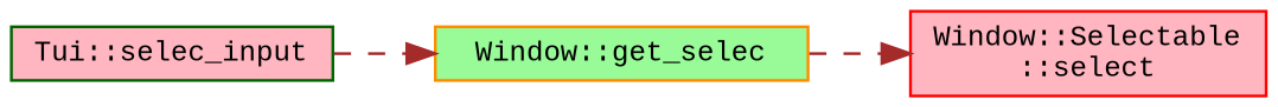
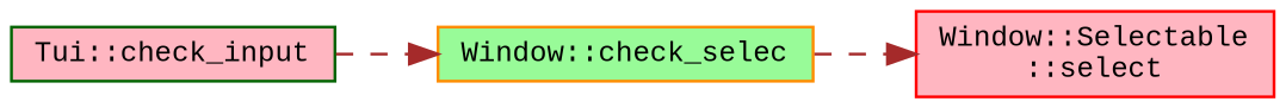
  digraph {
    fontname="Liberation Mono"
    rankdir=LR
    node [fillcolor=lightpink fontname="Liberation Mono" fontsize=10 shape=box style=filled]
    edge [color=brown fontname="Liberation Mono" fontsize=10 labelfontname=Helvetica labelfontsize=10 style=dashed]
-   n1 [color=darkgreen fontcolor=black height=0.2 label="Tui::selec_input" width=0.4]
-   n2 [color=darkorange fillcolor=palegreen height=0.2 label="Window::get_selec" width=0.4]
+   n1 [color=darkgreen fontcolor=black height=0.2 label="Tui::check_input" width=0.4]
+   n2 [color=darkorange fillcolor=palegreen height=0.2 label="Window::check_selec" width=0.4]
    n3 [color=red height=0.2 label="Window::Selectable\l::select" width=0.4]
    n1 -> n2
    n2 -> n3
  }
